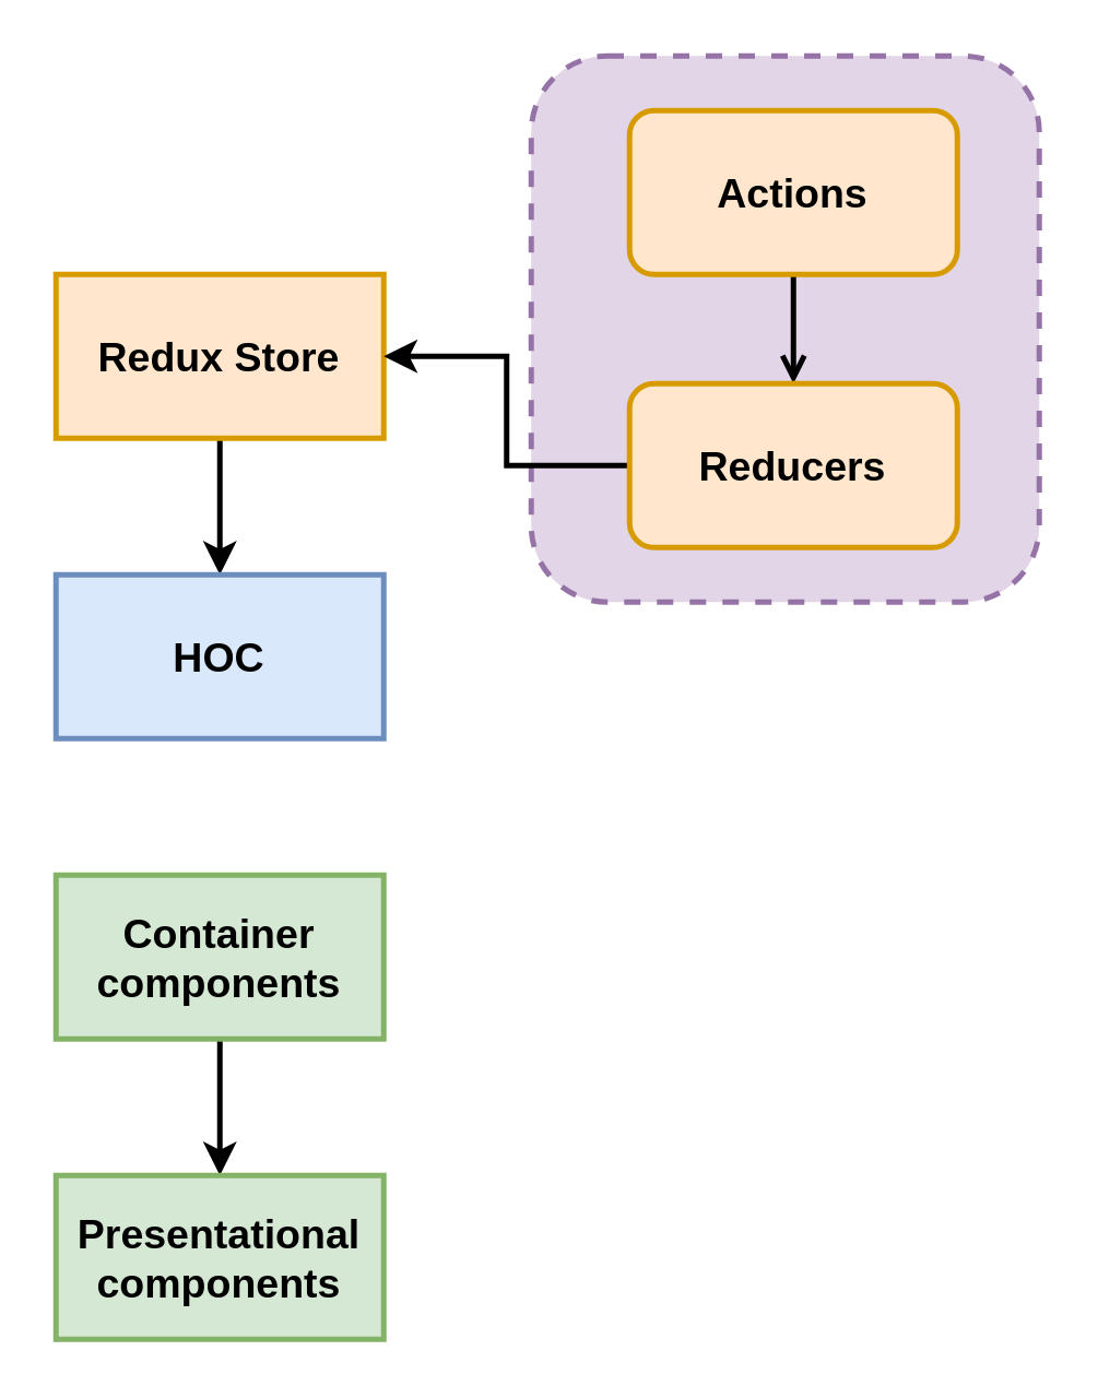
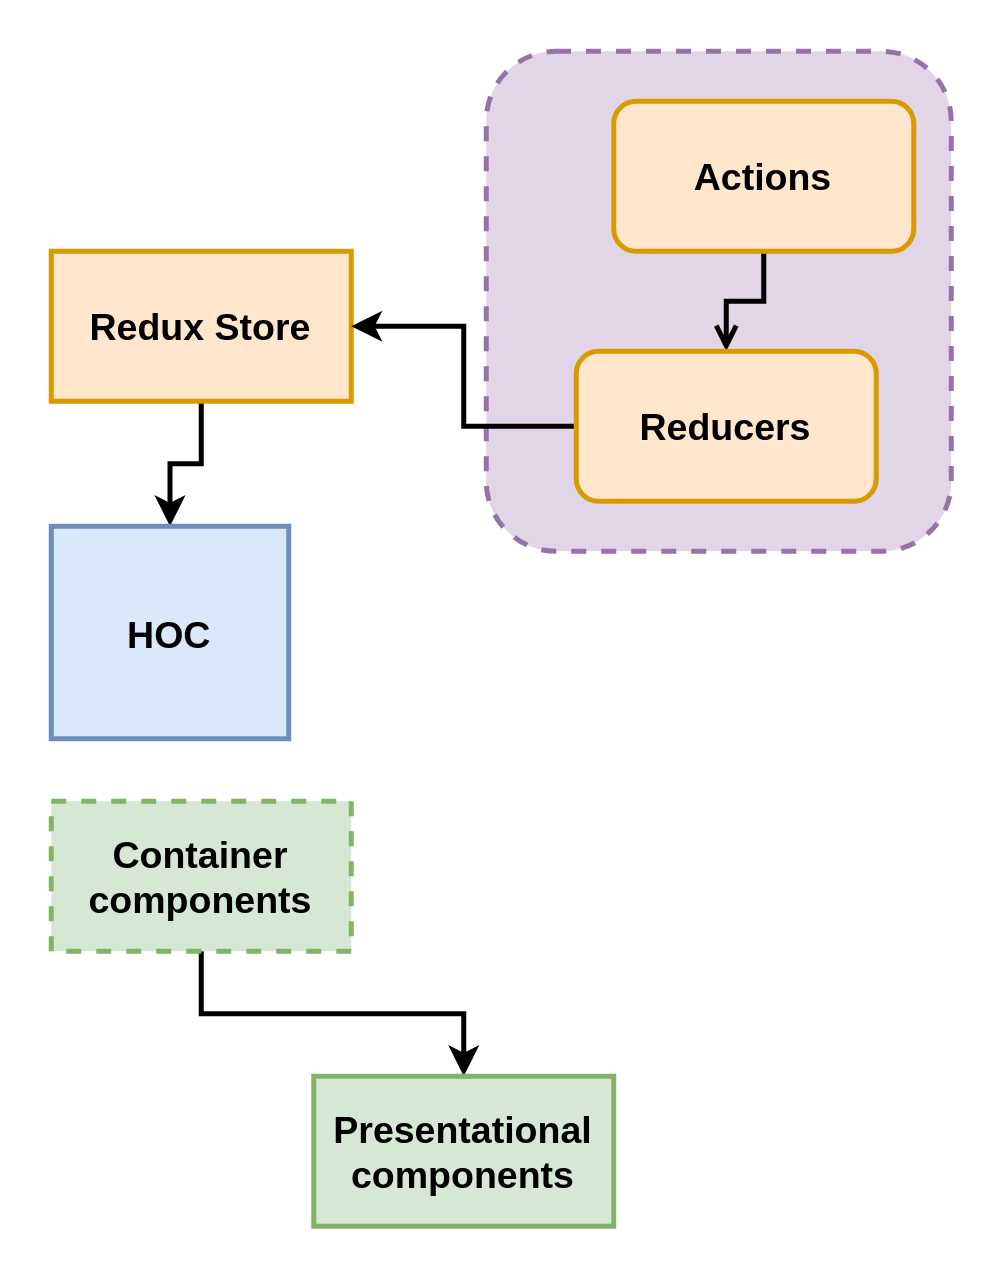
  <mxCell id="0" />
  <mxCell id="1" parent="0" />
  <mxCell id="2" value="" style="rounded=1;whiteSpace=wrap;html=1;fontSize=15;strokeWidth=2;dashed=1;fillColor=#e1d5e7;strokeColor=#9673a6;" vertex="1" parent="1"><mxGeometry x="194" y="20" width="186" height="200" as="geometry" /></mxCell>
  <mxCell id="3" style="edgeStyle=orthogonalEdgeStyle;rounded=0;orthogonalLoop=1;jettySize=auto;html=1;entryX=0.5;entryY=0;entryDx=0;entryDy=0;fontSize=15;startArrow=none;startFill=0;strokeWidth=2;" edge="1" parent="1" source="4" target="8"><mxGeometry relative="1" as="geometry" /></mxCell>
  <mxCell id="4" value="Redux Store" style="rounded=0;whiteSpace=wrap;html=1;strokeWidth=2;fontSize=15;fontStyle=1;fillColor=#ffe6cc;strokeColor=#d79b00;" vertex="1" parent="1"><mxGeometry x="20" y="100" width="120" height="60" as="geometry" /></mxCell>
  <mxCell id="5" style="edgeStyle=orthogonalEdgeStyle;rounded=0;orthogonalLoop=1;jettySize=auto;html=1;exitX=0.5;exitY=1;exitDx=0;exitDy=0;entryX=0.5;entryY=0;entryDx=0;entryDy=0;fontSize=15;strokeWidth=2;startArrow=none;startFill=0;" edge="1" parent="1" source="6" target="7"><mxGeometry relative="1" as="geometry" /></mxCell>
- <mxCell id="6" value="Container components" style="rounded=0;whiteSpace=wrap;html=1;strokeWidth=2;fontSize=15;fontStyle=1;fillColor=#d5e8d4;strokeColor=#82b366;" vertex="1" parent="1"><mxGeometry x="20" y="320" width="120" height="60" as="geometry" /></mxCell>
- <mxCell id="7" value="Presentational components" style="rounded=0;whiteSpace=wrap;html=1;strokeWidth=2;fontSize=15;fontStyle=1;fillColor=#d5e8d4;strokeColor=#82b366;" vertex="1" parent="1"><mxGeometry x="20" y="430" width="120" height="60" as="geometry" /></mxCell>
- <mxCell id="8" value="HOC" style="rounded=0;whiteSpace=wrap;html=1;strokeWidth=2;fontSize=15;fontStyle=1;fillColor=#dae8fc;strokeColor=#6c8ebf;" vertex="1" parent="1"><mxGeometry x="20" y="210" width="120" height="60" as="geometry" /></mxCell>
+ <mxCell id="6" value="Container components" style="rounded=0;whiteSpace=wrap;html=1;strokeWidth=2;fontSize=15;fontStyle=1;fillColor=#d5e8d4;strokeColor=#82b366;dashed=1;" vertex="1" parent="1"><mxGeometry x="20" y="320" width="120" height="60" as="geometry" /></mxCell>
+ <mxCell id="7" value="Presentational components" style="rounded=0;whiteSpace=wrap;html=1;strokeWidth=2;fontSize=15;fontStyle=1;fillColor=#d5e8d4;strokeColor=#82b366;" vertex="1" parent="1"><mxGeometry x="125" y="430" width="120" height="60" as="geometry" /></mxCell>
+ <mxCell id="8" value="HOC" style="rounded=0;whiteSpace=wrap;html=1;strokeWidth=2;fontSize=15;fontStyle=1;fillColor=#dae8fc;strokeColor=#6c8ebf;" vertex="1" parent="1"><mxGeometry x="20" y="210" width="95" height="85" as="geometry" /></mxCell>
  <mxCell id="9" style="edgeStyle=orthogonalEdgeStyle;rounded=0;orthogonalLoop=1;jettySize=auto;html=1;entryX=0.5;entryY=0;entryDx=0;entryDy=0;fontSize=15;startArrow=none;startFill=0;strokeWidth=2;endArrow=open;" edge="1" parent="1" source="10" target="12"><mxGeometry relative="1" as="geometry" /></mxCell>
- <mxCell id="10" value="Actions" style="rounded=1;whiteSpace=wrap;html=1;fontSize=15;strokeWidth=2;fontStyle=1;fillColor=#ffe6cc;strokeColor=#d79b00;" vertex="1" parent="1"><mxGeometry x="230" y="40" width="120" height="60" as="geometry" /></mxCell>
+ <mxCell id="10" value="Actions" style="rounded=1;whiteSpace=wrap;html=1;fontSize=15;strokeWidth=2;fontStyle=1;fillColor=#ffe6cc;strokeColor=#d79b00;" vertex="1" parent="1"><mxGeometry x="245" y="40" width="120" height="60" as="geometry" /></mxCell>
  <mxCell id="11" style="edgeStyle=orthogonalEdgeStyle;rounded=0;orthogonalLoop=1;jettySize=auto;html=1;entryX=1;entryY=0.5;entryDx=0;entryDy=0;fontSize=15;startArrow=none;startFill=0;strokeWidth=2;" edge="1" parent="1" source="12" target="4"><mxGeometry relative="1" as="geometry" /></mxCell>
  <mxCell id="12" value="Reducers" style="rounded=1;whiteSpace=wrap;html=1;fontSize=15;strokeWidth=2;fontStyle=1;fillColor=#ffe6cc;strokeColor=#d79b00;" vertex="1" parent="1"><mxGeometry x="230" y="140" width="120" height="60" as="geometry" /></mxCell>
